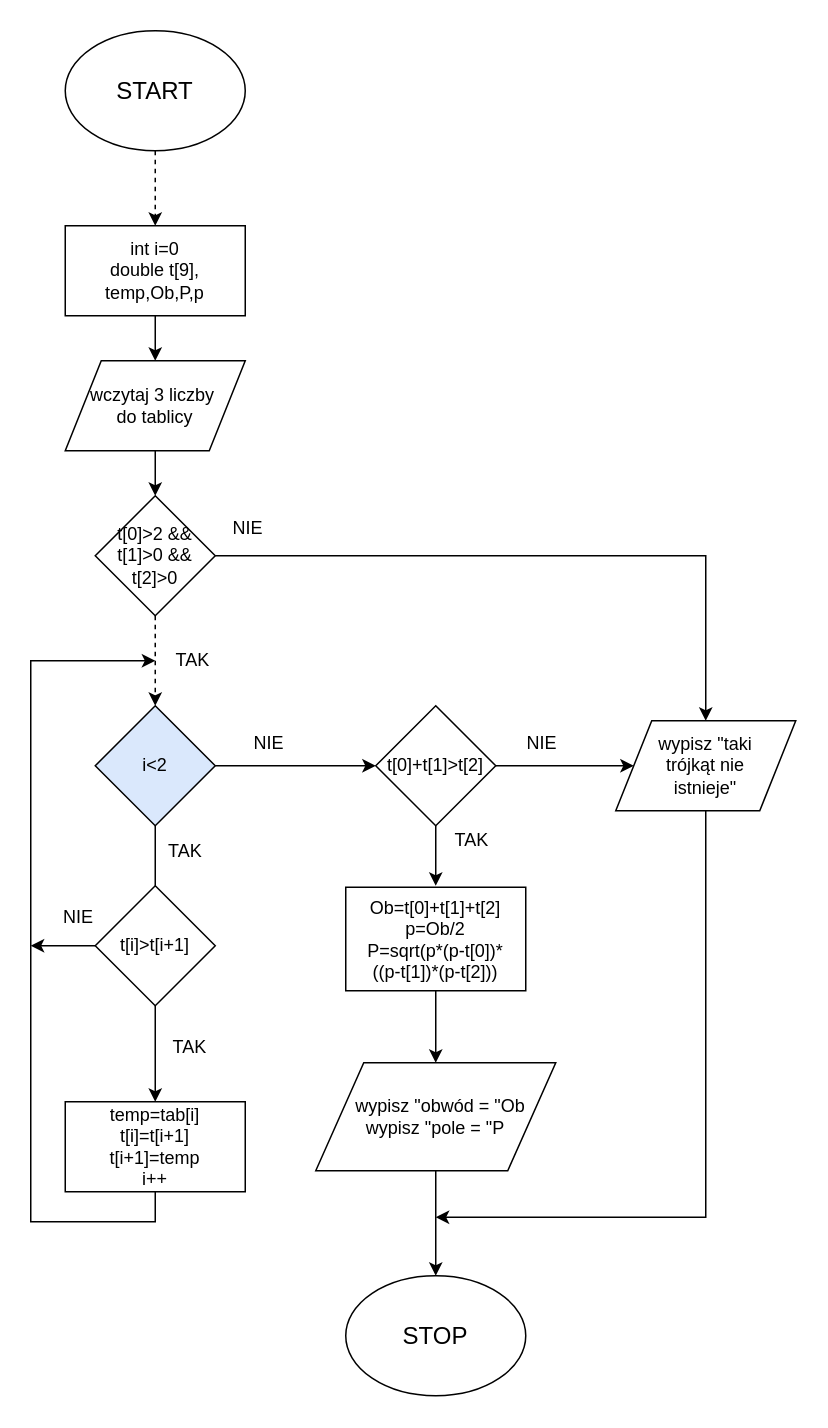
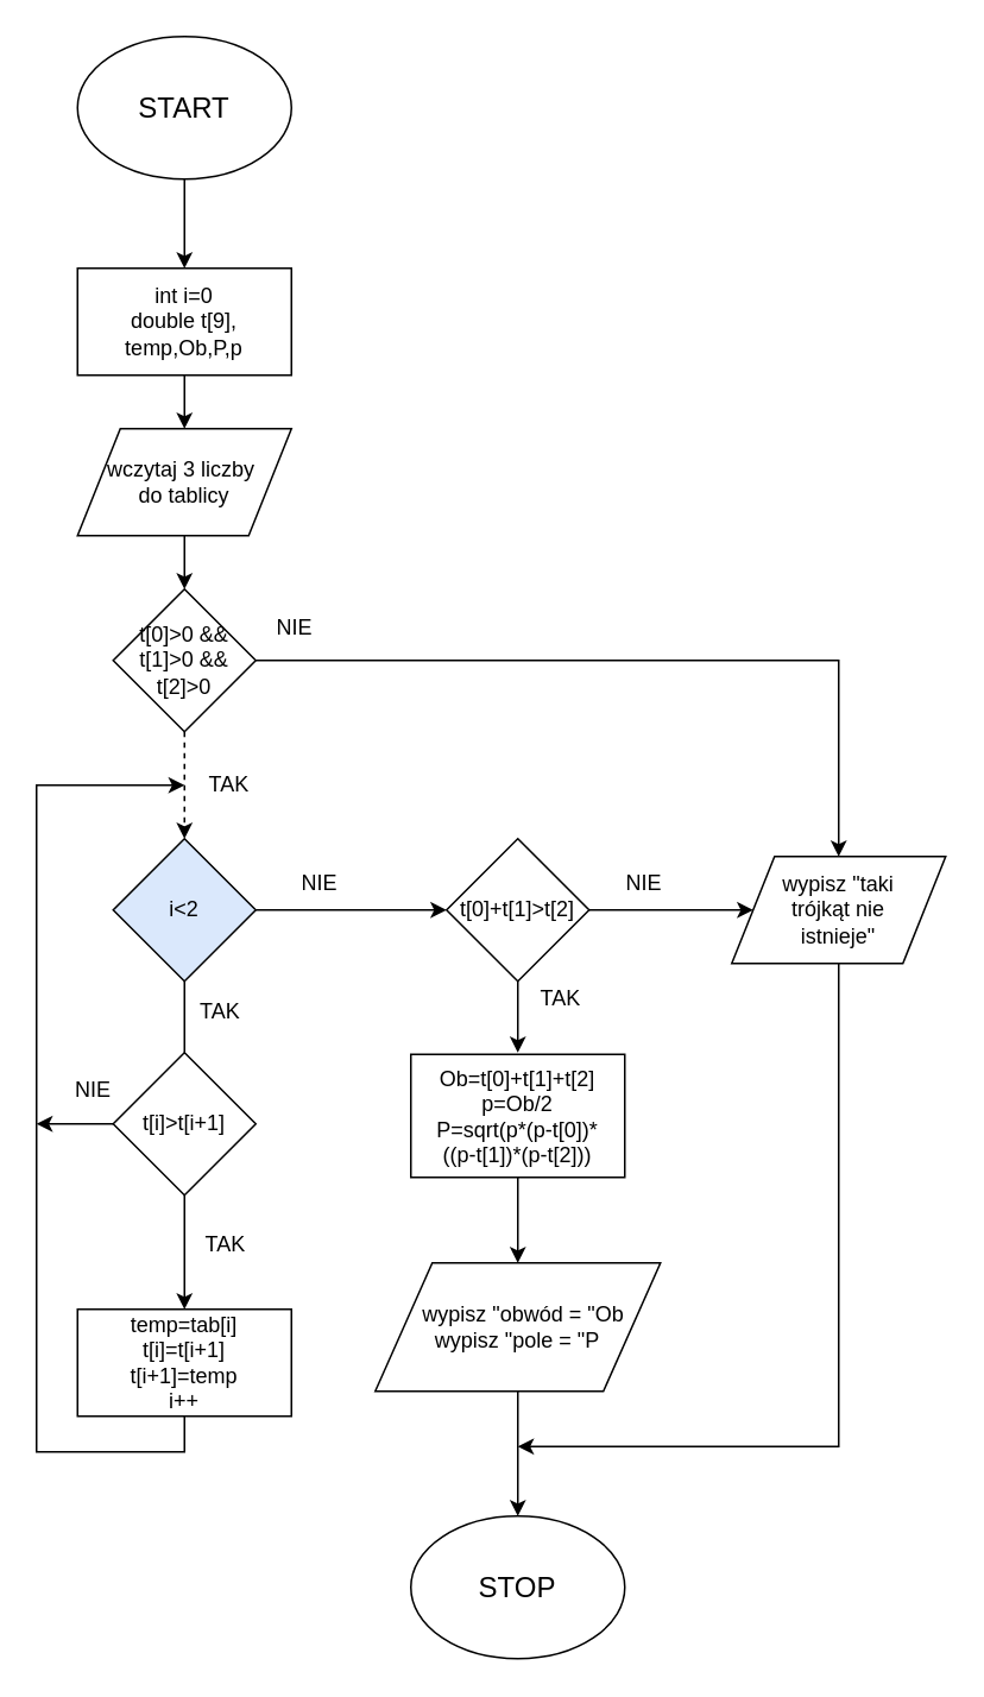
  <mxCell id="0" />
  <mxCell id="1" parent="0" />
- <mxCell id="2" style="edgeStyle=orthogonalEdgeStyle;rounded=0;orthogonalLoop=1;jettySize=auto;html=1;exitX=0.5;exitY=1;exitDx=0;exitDy=0;entryX=0.5;entryY=0;entryDx=0;entryDy=0;dashed=1;" parent="1" source="3" target="5" edge="1"><mxGeometry relative="1" as="geometry" /></mxCell>
+ <mxCell id="2" style="edgeStyle=orthogonalEdgeStyle;rounded=0;orthogonalLoop=1;jettySize=auto;html=1;exitX=0.5;exitY=1;exitDx=0;exitDy=0;entryX=0.5;entryY=0;entryDx=0;entryDy=0;" parent="1" source="3" target="5" edge="1"><mxGeometry relative="1" as="geometry" /></mxCell>
  <mxCell id="3" value="&lt;font style=&quot;font-size: 16px&quot;&gt;START&lt;/font&gt;" style="ellipse;whiteSpace=wrap;html=1;" parent="1" vertex="1"><mxGeometry x="43" y="20" width="120" height="80" as="geometry" /></mxCell>
  <mxCell id="4" value="" style="edgeStyle=orthogonalEdgeStyle;rounded=0;orthogonalLoop=1;jettySize=auto;html=1;" parent="1" source="5" target="30" edge="1"><mxGeometry relative="1" as="geometry" /></mxCell>
  <mxCell id="5" value="int i=0&lt;br&gt;double t[9],&lt;br&gt;temp,Ob,P,p&lt;br&gt;" style="rounded=0;whiteSpace=wrap;html=1;fontFamily=Helvetica;fontSize=12;fontColor=#000000;align=center;strokeColor=#000000;fillColor=#ffffff;" parent="1" vertex="1"><mxGeometry x="43" y="150" width="120" height="60" as="geometry" /></mxCell>
  <mxCell id="6" value="" style="edgeStyle=orthogonalEdgeStyle;rounded=0;orthogonalLoop=1;jettySize=auto;html=1;endArrow=none;" parent="1" source="8" target="13" edge="1"><mxGeometry relative="1" as="geometry" /></mxCell>
  <mxCell id="7" style="edgeStyle=orthogonalEdgeStyle;rounded=0;orthogonalLoop=1;jettySize=auto;html=1;exitX=1;exitY=0.5;exitDx=0;exitDy=0;entryX=0;entryY=0.5;entryDx=0;entryDy=0;" parent="1" source="8" target="19" edge="1"><mxGeometry relative="1" as="geometry" /></mxCell>
  <mxCell id="8" value="i&amp;lt;2" style="rhombus;whiteSpace=wrap;html=1;fillColor=#dae8fc;" parent="1" vertex="1"><mxGeometry x="63" y="470" width="80" height="80" as="geometry" /></mxCell>
  <mxCell id="9" style="edgeStyle=orthogonalEdgeStyle;rounded=0;orthogonalLoop=1;jettySize=auto;html=1;exitX=0.5;exitY=1;exitDx=0;exitDy=0;" parent="1" source="10" edge="1"><mxGeometry relative="1" as="geometry"><mxPoint x="103" y="440" as="targetPoint" /><Array as="points"><mxPoint x="103" y="814" /><mxPoint x="20" y="814" /><mxPoint x="20" y="440" /></Array></mxGeometry></mxCell>
  <mxCell id="10" value="temp=tab[i]&lt;br&gt;t[i]=t[i+1]&lt;br&gt;t[i+1]=temp&lt;br&gt;i++" style="rounded=0;whiteSpace=wrap;html=1;" parent="1" vertex="1"><mxGeometry x="43" y="734" width="120" height="60" as="geometry" /></mxCell>
  <mxCell id="11" value="" style="edgeStyle=orthogonalEdgeStyle;rounded=0;orthogonalLoop=1;jettySize=auto;html=1;" parent="1" source="13" target="10" edge="1"><mxGeometry relative="1" as="geometry" /></mxCell>
  <mxCell id="12" style="edgeStyle=orthogonalEdgeStyle;rounded=0;orthogonalLoop=1;jettySize=auto;html=1;" parent="1" source="13" edge="1"><mxGeometry relative="1" as="geometry"><mxPoint x="20" y="630" as="targetPoint" /></mxGeometry></mxCell>
  <mxCell id="13" value="t[i]&amp;gt;t[i+1]" style="rhombus;whiteSpace=wrap;html=1;" parent="1" vertex="1"><mxGeometry x="63" y="590" width="80" height="80" as="geometry" /></mxCell>
  <mxCell id="14" value="TAK" style="text;html=1;resizable=0;points=[];autosize=1;align=left;verticalAlign=top;spacingTop=-4;" parent="1" vertex="1"><mxGeometry x="110" y="557" width="40" height="20" as="geometry" /></mxCell>
  <mxCell id="15" value="TAK" style="text;html=1;resizable=0;points=[];autosize=1;align=left;verticalAlign=top;spacingTop=-4;" parent="1" vertex="1"><mxGeometry x="113" y="688" width="40" height="20" as="geometry" /></mxCell>
  <mxCell id="16" value="NIE" style="text;html=1;resizable=0;points=[];autosize=1;align=left;verticalAlign=top;spacingTop=-4;" parent="1" vertex="1"><mxGeometry x="40" y="601" width="40" height="20" as="geometry" /></mxCell>
  <mxCell id="17" style="edgeStyle=orthogonalEdgeStyle;rounded=0;orthogonalLoop=1;jettySize=auto;html=1;exitX=0.5;exitY=1;exitDx=0;exitDy=0;entryX=0.5;entryY=0;entryDx=0;entryDy=0;" parent="1" source="19" edge="1"><mxGeometry relative="1" as="geometry"><mxPoint x="290" y="590" as="targetPoint" /></mxGeometry></mxCell>
  <mxCell id="18" style="edgeStyle=orthogonalEdgeStyle;rounded=0;orthogonalLoop=1;jettySize=auto;html=1;exitX=1;exitY=0.5;exitDx=0;exitDy=0;" parent="1" source="19" target="26" edge="1"><mxGeometry relative="1" as="geometry" /></mxCell>
  <mxCell id="19" value="t[0]+t[1]&amp;gt;t[2]" style="rhombus;whiteSpace=wrap;html=1;" parent="1" vertex="1"><mxGeometry x="250" y="470" width="80" height="80" as="geometry" /></mxCell>
  <mxCell id="20" value="NIE" style="text;html=1;resizable=0;points=[];autosize=1;align=left;verticalAlign=top;spacingTop=-4;" parent="1" vertex="1"><mxGeometry x="166.5" y="485" width="40" height="20" as="geometry" /></mxCell>
  <mxCell id="21" style="edgeStyle=orthogonalEdgeStyle;rounded=0;orthogonalLoop=1;jettySize=auto;html=1;exitX=0.5;exitY=1;exitDx=0;exitDy=0;" parent="1" source="22" target="24" edge="1"><mxGeometry relative="1" as="geometry" /></mxCell>
  <mxCell id="22" value="Ob=t[0]+t[1]+t[2]&lt;br&gt;p=Ob/2&lt;br&gt;P=sqrt(p*(p-t[0])*&lt;br&gt;((p-t[1])*(p-t[2]))&lt;br&gt;" style="rounded=0;whiteSpace=wrap;html=1;" parent="1" vertex="1"><mxGeometry x="230" y="591" width="120" height="69" as="geometry" /></mxCell>
  <mxCell id="23" style="edgeStyle=orthogonalEdgeStyle;rounded=0;orthogonalLoop=1;jettySize=auto;html=1;exitX=0.5;exitY=1;exitDx=0;exitDy=0;entryX=0.5;entryY=0;entryDx=0;entryDy=0;" parent="1" source="24" target="35" edge="1"><mxGeometry relative="1" as="geometry" /></mxCell>
  <mxCell id="24" value="&amp;nbsp; wypisz &quot;obwód = &quot;Ob&lt;br&gt;wypisz &quot;pole = &quot;P&lt;br&gt;" style="shape=parallelogram;perimeter=parallelogramPerimeter;whiteSpace=wrap;html=1;" parent="1" vertex="1"><mxGeometry x="210" y="708" width="160" height="72" as="geometry" /></mxCell>
  <mxCell id="25" style="edgeStyle=orthogonalEdgeStyle;rounded=0;orthogonalLoop=1;jettySize=auto;html=1;exitX=0.5;exitY=1;exitDx=0;exitDy=0;" parent="1" source="26" edge="1"><mxGeometry relative="1" as="geometry"><mxPoint x="290" y="811" as="targetPoint" /><Array as="points"><mxPoint x="470" y="811" /></Array></mxGeometry></mxCell>
  <mxCell id="26" value="wypisz &quot;taki &lt;br&gt;trójkąt nie &lt;br&gt;istnieje&quot;" style="shape=parallelogram;perimeter=parallelogramPerimeter;whiteSpace=wrap;html=1;" parent="1" vertex="1"><mxGeometry x="410" y="480" width="120" height="60" as="geometry" /></mxCell>
  <mxCell id="27" value="NIE" style="text;html=1;resizable=0;points=[];autosize=1;align=left;verticalAlign=top;spacingTop=-4;" parent="1" vertex="1"><mxGeometry x="349" y="485" width="40" height="20" as="geometry" /></mxCell>
  <mxCell id="28" value="TAK" style="text;html=1;resizable=0;points=[];autosize=1;align=left;verticalAlign=top;spacingTop=-4;" parent="1" vertex="1"><mxGeometry x="301" y="550" width="40" height="20" as="geometry" /></mxCell>
  <mxCell id="29" value="" style="edgeStyle=orthogonalEdgeStyle;rounded=0;orthogonalLoop=1;jettySize=auto;html=1;" parent="1" source="30" target="33" edge="1"><mxGeometry relative="1" as="geometry" /></mxCell>
  <mxCell id="30" value="wczytaj 3 liczby&amp;nbsp;&lt;br&gt;do tablicy&lt;br&gt;" style="shape=parallelogram;perimeter=parallelogramPerimeter;whiteSpace=wrap;html=1;" parent="1" vertex="1"><mxGeometry x="43" y="240" width="120" height="60" as="geometry" /></mxCell>
  <mxCell id="31" value="" style="edgeStyle=orthogonalEdgeStyle;rounded=0;orthogonalLoop=1;jettySize=auto;html=1;dashed=1;" parent="1" source="33" target="8" edge="1"><mxGeometry relative="1" as="geometry" /></mxCell>
  <mxCell id="32" style="edgeStyle=orthogonalEdgeStyle;rounded=0;orthogonalLoop=1;jettySize=auto;html=1;exitX=1;exitY=0.5;exitDx=0;exitDy=0;entryX=0.5;entryY=0;entryDx=0;entryDy=0;" parent="1" source="33" target="26" edge="1"><mxGeometry relative="1" as="geometry" /></mxCell>
- <mxCell id="33" value="&amp;nbsp;t[0]&amp;gt;2 &amp;amp;&amp;amp;&amp;nbsp;&lt;br&gt;t[1]&amp;gt;0 &amp;amp;&amp;amp;&lt;br&gt;t[2]&amp;gt;0&lt;br&gt;" style="rhombus;whiteSpace=wrap;html=1;" parent="1" vertex="1"><mxGeometry x="63" y="330" width="80" height="80" as="geometry" /></mxCell>
+ <mxCell id="33" value="&amp;nbsp;t[0]&amp;gt;0 &amp;amp;&amp;amp;&amp;nbsp;&lt;br&gt;t[1]&amp;gt;0 &amp;amp;&amp;amp;&lt;br&gt;t[2]&amp;gt;0&lt;br&gt;" style="rhombus;whiteSpace=wrap;html=1;" parent="1" vertex="1"><mxGeometry x="63" y="330" width="80" height="80" as="geometry" /></mxCell>
  <mxCell id="34" value="TAK" style="text;html=1;resizable=0;points=[];autosize=1;align=left;verticalAlign=top;spacingTop=-4;" parent="1" vertex="1"><mxGeometry x="115" y="430" width="40" height="20" as="geometry" /></mxCell>
  <mxCell id="35" value="&lt;font style=&quot;font-size: 16px&quot;&gt;STOP&lt;/font&gt;" style="ellipse;whiteSpace=wrap;html=1;" parent="1" vertex="1"><mxGeometry x="230" y="850" width="120" height="80" as="geometry" /></mxCell>
  <mxCell id="36" value="NIE" style="text;html=1;resizable=0;points=[];autosize=1;align=left;verticalAlign=top;spacingTop=-4;" parent="1" vertex="1"><mxGeometry x="153" y="342" width="40" height="20" as="geometry" /></mxCell>
